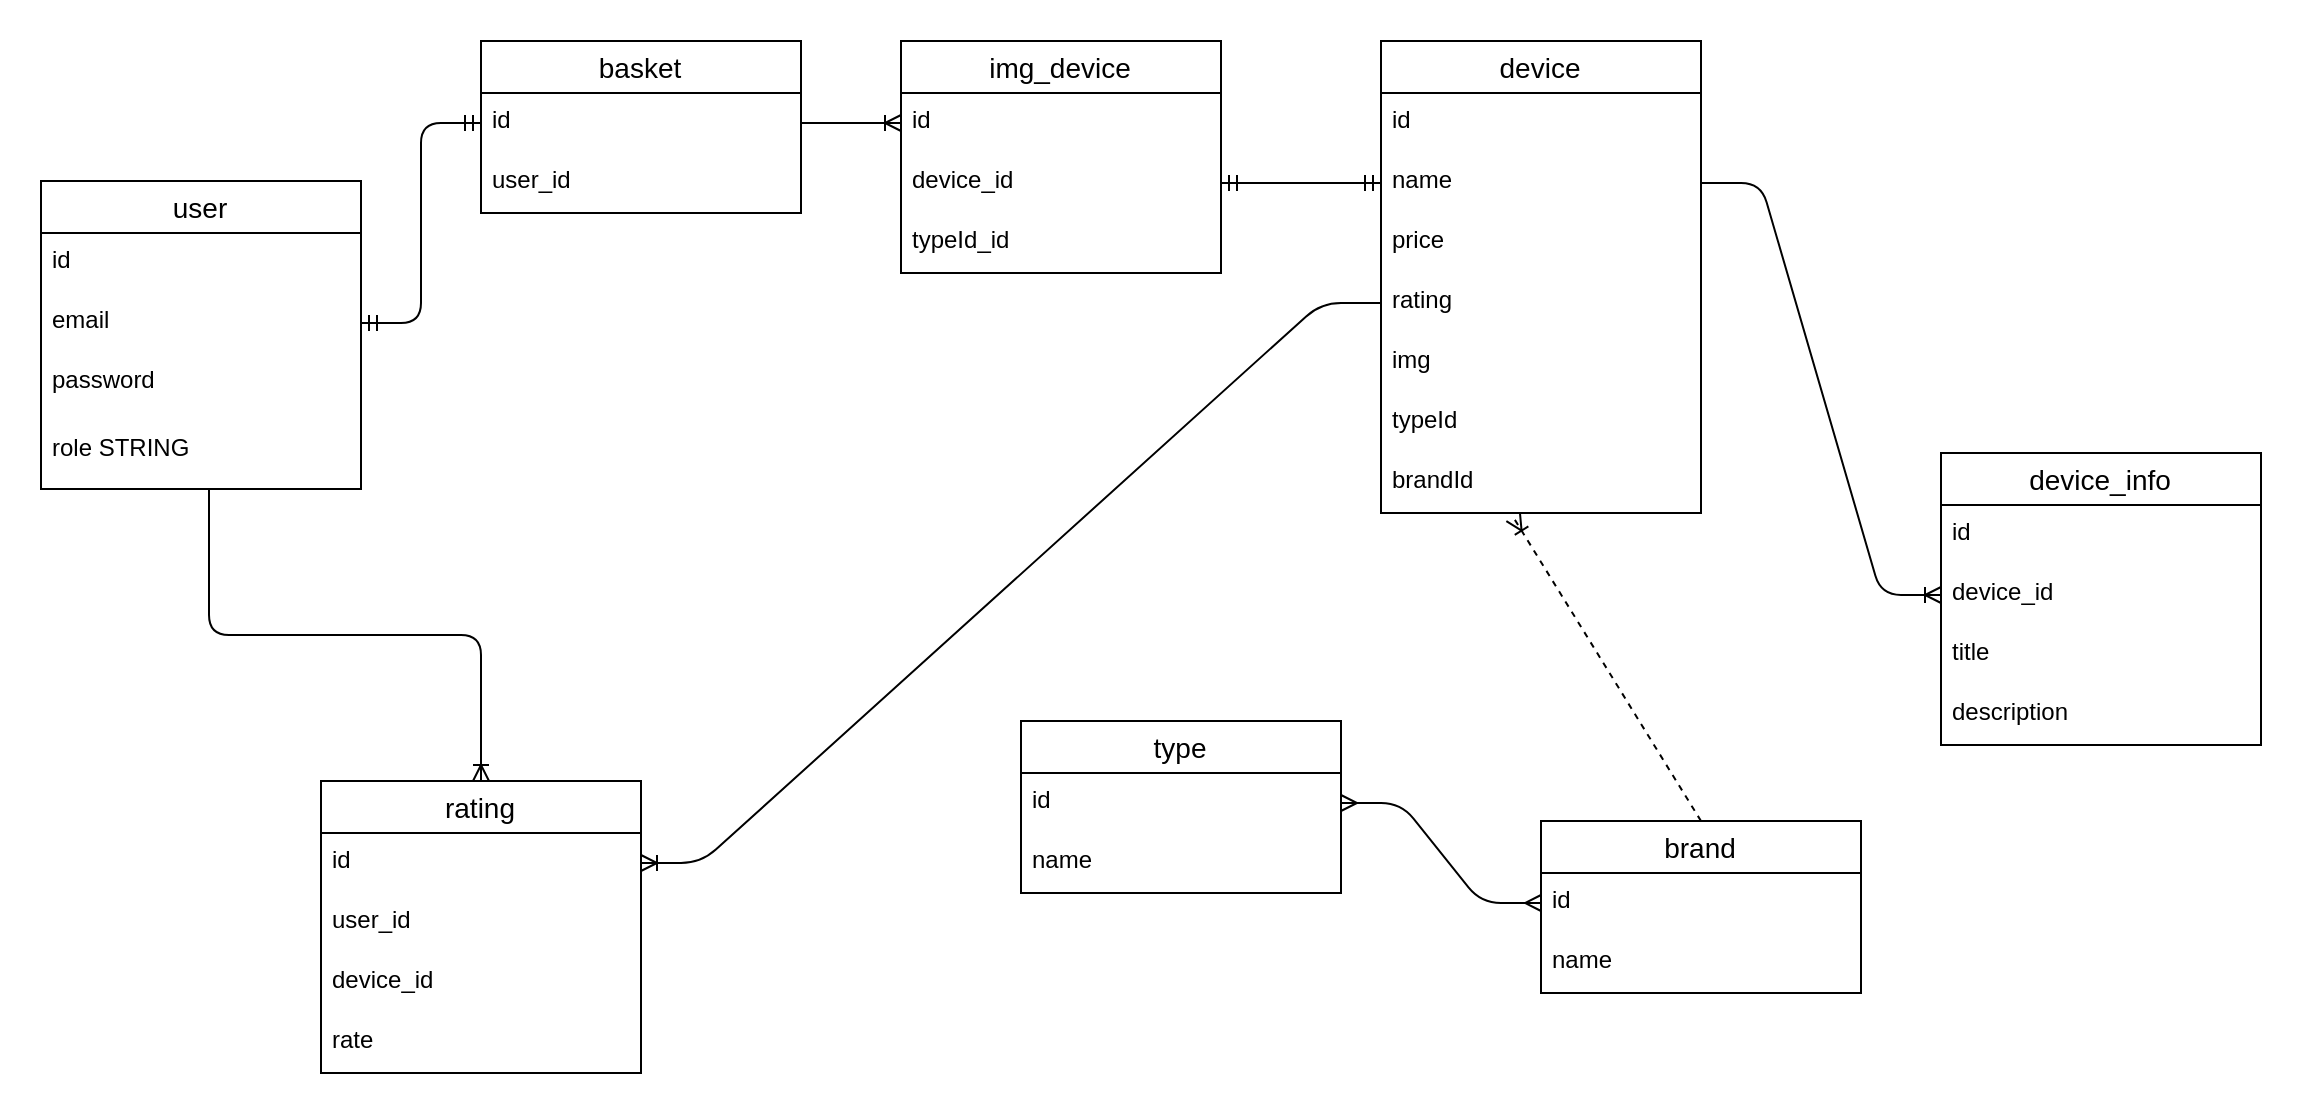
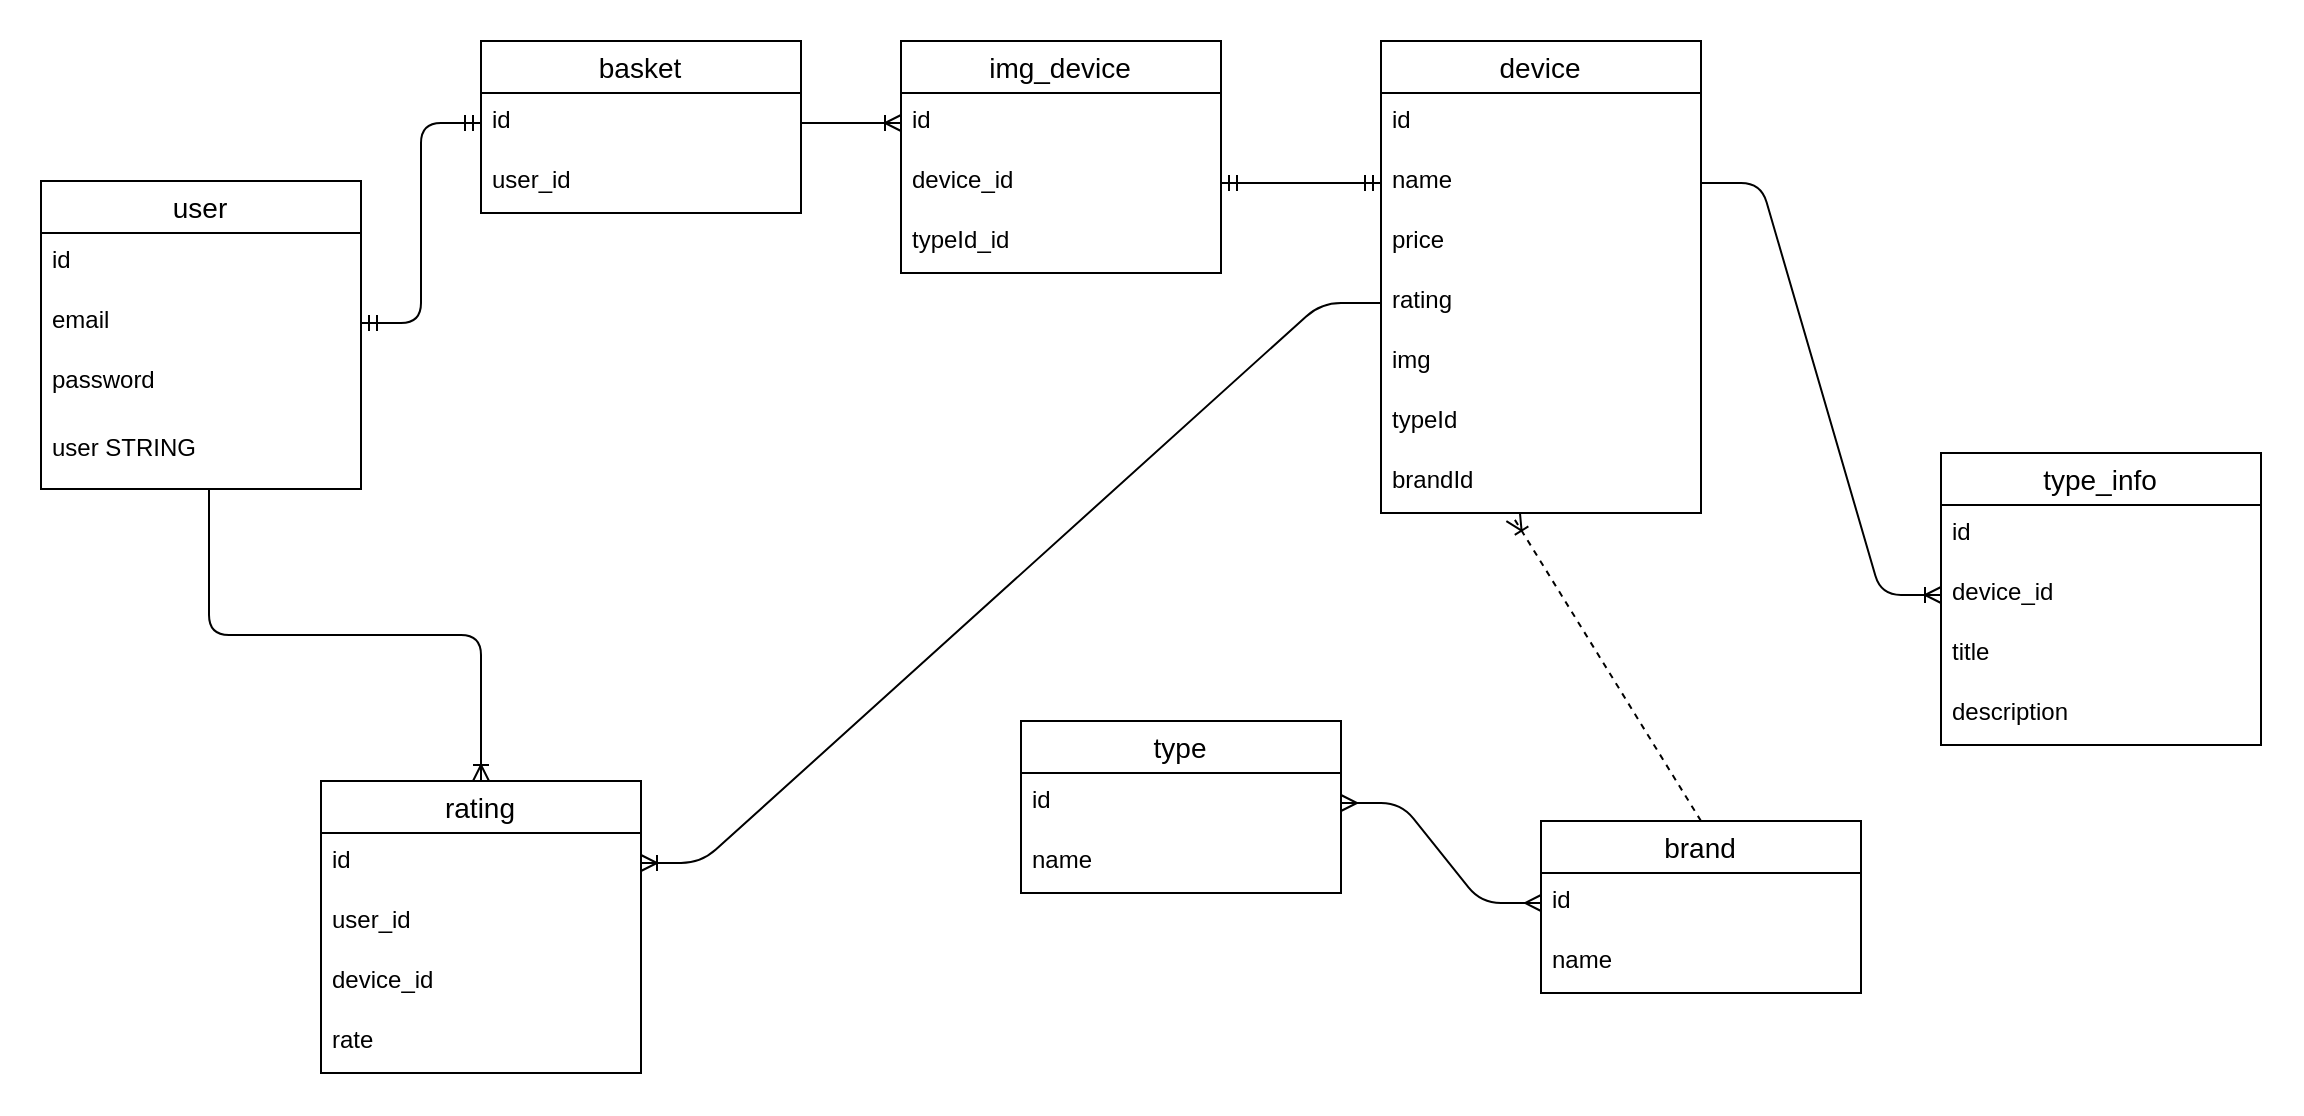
  <mxCell id="0" />
  <mxCell id="1" parent="0" />
  <mxCell id="2" value="user" style="swimlane;fontStyle=0;childLayout=stackLayout;horizontal=1;startSize=26;horizontalStack=0;resizeParent=1;resizeParentMax=0;resizeLast=0;collapsible=1;marginBottom=0;align=center;fontSize=14;" vertex="1" parent="1"><mxGeometry x="20" y="90" width="160" height="154" as="geometry" /></mxCell>
  <mxCell id="3" value="id " style="text;strokeColor=none;fillColor=none;spacingLeft=4;spacingRight=4;overflow=hidden;rotatable=0;points=[[0,0.5],[1,0.5]];portConstraint=eastwest;fontSize=12;" vertex="1" parent="2"><mxGeometry y="26" width="160" height="30" as="geometry" /></mxCell>
  <mxCell id="4" value="email" style="text;strokeColor=none;fillColor=none;spacingLeft=4;spacingRight=4;overflow=hidden;rotatable=0;points=[[0,0.5],[1,0.5]];portConstraint=eastwest;fontSize=12;" vertex="1" parent="2"><mxGeometry y="56" width="160" height="30" as="geometry" /></mxCell>
  <mxCell id="5" value="password" style="text;strokeColor=none;spacingLeft=4;spacingRight=4;overflow=hidden;rotatable=0;points=[[0,0.5],[1,0.5]];portConstraint=eastwest;fontSize=12;" vertex="1" parent="2"><mxGeometry y="86" width="160" height="34" as="geometry" /></mxCell>
- <mxCell id="6" value="role STRING" style="text;strokeColor=none;spacingLeft=4;spacingRight=4;overflow=hidden;rotatable=0;points=[[0,0.5],[1,0.5]];portConstraint=eastwest;fontSize=12;" vertex="1" parent="2"><mxGeometry y="120" width="160" height="34" as="geometry" /></mxCell>
+ <mxCell id="6" value="user STRING" style="text;strokeColor=none;spacingLeft=4;spacingRight=4;overflow=hidden;rotatable=0;points=[[0,0.5],[1,0.5]];portConstraint=eastwest;fontSize=12;" vertex="1" parent="2"><mxGeometry y="120" width="160" height="34" as="geometry" /></mxCell>
  <mxCell id="7" value="basket" style="swimlane;fontStyle=0;childLayout=stackLayout;horizontal=1;startSize=26;horizontalStack=0;resizeParent=1;resizeParentMax=0;resizeLast=0;collapsible=1;marginBottom=0;align=center;fontSize=14;" vertex="1" parent="1"><mxGeometry x="240" y="20" width="160" height="86" as="geometry" /></mxCell>
  <mxCell id="8" value="id " style="text;strokeColor=none;fillColor=none;spacingLeft=4;spacingRight=4;overflow=hidden;rotatable=0;points=[[0,0.5],[1,0.5]];portConstraint=eastwest;fontSize=12;" vertex="1" parent="7"><mxGeometry y="26" width="160" height="30" as="geometry" /></mxCell>
  <mxCell id="9" value="user_id" style="text;strokeColor=none;fillColor=none;spacingLeft=4;spacingRight=4;overflow=hidden;rotatable=0;points=[[0,0.5],[1,0.5]];portConstraint=eastwest;fontSize=12;" vertex="1" parent="7"><mxGeometry y="56" width="160" height="30" as="geometry" /></mxCell>
  <mxCell id="10" value="" style="edgeStyle=entityRelationEdgeStyle;fontSize=12;html=1;endArrow=ERmandOne;startArrow=ERmandOne;exitX=1;exitY=0.5;exitDx=0;exitDy=0;entryX=0;entryY=0.5;entryDx=0;entryDy=0;" edge="1" parent="1" source="4" target="8"><mxGeometry width="100" height="100" relative="1" as="geometry"><mxPoint x="360" y="450" as="sourcePoint" /><mxPoint x="460" y="350" as="targetPoint" /></mxGeometry></mxCell>
  <mxCell id="11" value="device" style="swimlane;fontStyle=0;childLayout=stackLayout;horizontal=1;startSize=26;horizontalStack=0;resizeParent=1;resizeParentMax=0;resizeLast=0;collapsible=1;marginBottom=0;align=center;fontSize=14;fillColor=none;" vertex="1" parent="1"><mxGeometry x="690" y="20" width="160" height="236" as="geometry" /></mxCell>
  <mxCell id="12" value="id" style="text;strokeColor=none;fillColor=none;spacingLeft=4;spacingRight=4;overflow=hidden;rotatable=0;points=[[0,0.5],[1,0.5]];portConstraint=eastwest;fontSize=12;" vertex="1" parent="11"><mxGeometry y="26" width="160" height="30" as="geometry" /></mxCell>
  <mxCell id="13" value="name" style="text;strokeColor=none;fillColor=none;spacingLeft=4;spacingRight=4;overflow=hidden;rotatable=0;points=[[0,0.5],[1,0.5]];portConstraint=eastwest;fontSize=12;" vertex="1" parent="11"><mxGeometry y="56" width="160" height="30" as="geometry" /></mxCell>
  <mxCell id="14" value="price" style="text;strokeColor=none;fillColor=none;spacingLeft=4;spacingRight=4;overflow=hidden;rotatable=0;points=[[0,0.5],[1,0.5]];portConstraint=eastwest;fontSize=12;" vertex="1" parent="11"><mxGeometry y="86" width="160" height="30" as="geometry" /></mxCell>
  <mxCell id="15" value="rating" style="text;strokeColor=none;fillColor=none;spacingLeft=4;spacingRight=4;overflow=hidden;rotatable=0;points=[[0,0.5],[1,0.5]];portConstraint=eastwest;fontSize=12;" vertex="1" parent="11"><mxGeometry y="116" width="160" height="30" as="geometry" /></mxCell>
  <mxCell id="16" value="img" style="text;strokeColor=none;fillColor=none;spacingLeft=4;spacingRight=4;overflow=hidden;rotatable=0;points=[[0,0.5],[1,0.5]];portConstraint=eastwest;fontSize=12;" vertex="1" parent="11"><mxGeometry y="146" width="160" height="30" as="geometry" /></mxCell>
  <mxCell id="17" value="typeId" style="text;strokeColor=none;fillColor=none;spacingLeft=4;spacingRight=4;overflow=hidden;rotatable=0;points=[[0,0.5],[1,0.5]];portConstraint=eastwest;fontSize=12;" vertex="1" parent="11"><mxGeometry y="176" width="160" height="30" as="geometry" /></mxCell>
  <mxCell id="18" value="brandId" style="text;strokeColor=none;fillColor=none;spacingLeft=4;spacingRight=4;overflow=hidden;rotatable=0;points=[[0,0.5],[1,0.5]];portConstraint=eastwest;fontSize=12;" vertex="1" parent="11"><mxGeometry y="206" width="160" height="30" as="geometry" /></mxCell>
  <mxCell id="19" value="type" style="swimlane;fontStyle=0;childLayout=stackLayout;horizontal=1;startSize=26;horizontalStack=0;resizeParent=1;resizeParentMax=0;resizeLast=0;collapsible=1;marginBottom=0;align=center;fontSize=14;fillColor=none;" vertex="1" parent="1"><mxGeometry x="510" y="360" width="160" height="86" as="geometry" /></mxCell>
  <mxCell id="20" value="id" style="text;strokeColor=none;fillColor=none;spacingLeft=4;spacingRight=4;overflow=hidden;rotatable=0;points=[[0,0.5],[1,0.5]];portConstraint=eastwest;fontSize=12;" vertex="1" parent="19"><mxGeometry y="26" width="160" height="30" as="geometry" /></mxCell>
  <mxCell id="21" value="name" style="text;strokeColor=none;fillColor=none;spacingLeft=4;spacingRight=4;overflow=hidden;rotatable=0;points=[[0,0.5],[1,0.5]];portConstraint=eastwest;fontSize=12;" vertex="1" parent="19"><mxGeometry y="56" width="160" height="30" as="geometry" /></mxCell>
  <mxCell id="22" value="brand" style="swimlane;fontStyle=0;childLayout=stackLayout;horizontal=1;startSize=26;horizontalStack=0;resizeParent=1;resizeParentMax=0;resizeLast=0;collapsible=1;marginBottom=0;align=center;fontSize=14;fillColor=none;" vertex="1" parent="1"><mxGeometry x="770" y="410" width="160" height="86" as="geometry" /></mxCell>
  <mxCell id="23" value="id" style="text;strokeColor=none;fillColor=none;spacingLeft=4;spacingRight=4;overflow=hidden;rotatable=0;points=[[0,0.5],[1,0.5]];portConstraint=eastwest;fontSize=12;" vertex="1" parent="22"><mxGeometry y="26" width="160" height="30" as="geometry" /></mxCell>
  <mxCell id="24" value="name" style="text;strokeColor=none;fillColor=none;spacingLeft=4;spacingRight=4;overflow=hidden;rotatable=0;points=[[0,0.5],[1,0.5]];portConstraint=eastwest;fontSize=12;" vertex="1" parent="22"><mxGeometry y="56" width="160" height="30" as="geometry" /></mxCell>
  <mxCell id="25" value="" style="fontSize=12;html=1;endArrow=ERoneToMany;exitX=0.5;exitY=0;exitDx=0;exitDy=0;entryX=0.413;entryY=1.067;entryDx=0;entryDy=0;entryPerimeter=0;dashed=1;" edge="1" parent="1" source="22" target="18"><mxGeometry width="100" height="100" relative="1" as="geometry"><mxPoint x="360" y="450" as="sourcePoint" /><mxPoint x="480" y="285" as="targetPoint" /></mxGeometry></mxCell>
  <mxCell id="26" value="" style="edgeStyle=entityRelationEdgeStyle;fontSize=12;html=1;endArrow=ERmany;startArrow=ERmany;entryX=0;entryY=0.5;entryDx=0;entryDy=0;exitX=1;exitY=0.5;exitDx=0;exitDy=0;" edge="1" parent="1" source="20" target="23"><mxGeometry width="100" height="100" relative="1" as="geometry"><mxPoint x="360" y="450" as="sourcePoint" /><mxPoint x="460" y="350" as="targetPoint" /></mxGeometry></mxCell>
- <mxCell id="27" value="device_info" style="swimlane;fontStyle=0;childLayout=stackLayout;horizontal=1;startSize=26;horizontalStack=0;resizeParent=1;resizeParentMax=0;resizeLast=0;collapsible=1;marginBottom=0;align=center;fontSize=14;fillColor=none;" vertex="1" parent="1"><mxGeometry x="970" y="226" width="160" height="146" as="geometry" /></mxCell>
+ <mxCell id="27" value="type_info" style="swimlane;fontStyle=0;childLayout=stackLayout;horizontal=1;startSize=26;horizontalStack=0;resizeParent=1;resizeParentMax=0;resizeLast=0;collapsible=1;marginBottom=0;align=center;fontSize=14;fillColor=none;" vertex="1" parent="1"><mxGeometry x="970" y="226" width="160" height="146" as="geometry" /></mxCell>
  <mxCell id="28" value="id" style="text;strokeColor=none;fillColor=none;spacingLeft=4;spacingRight=4;overflow=hidden;rotatable=0;points=[[0,0.5],[1,0.5]];portConstraint=eastwest;fontSize=12;" vertex="1" parent="27"><mxGeometry y="26" width="160" height="30" as="geometry" /></mxCell>
  <mxCell id="29" value="device_id" style="text;strokeColor=none;fillColor=none;spacingLeft=4;spacingRight=4;overflow=hidden;rotatable=0;points=[[0,0.5],[1,0.5]];portConstraint=eastwest;fontSize=12;" vertex="1" parent="27"><mxGeometry y="56" width="160" height="30" as="geometry" /></mxCell>
  <mxCell id="30" value="title" style="text;strokeColor=none;fillColor=none;spacingLeft=4;spacingRight=4;overflow=hidden;rotatable=0;points=[[0,0.5],[1,0.5]];portConstraint=eastwest;fontSize=12;" vertex="1" parent="27"><mxGeometry y="86" width="160" height="30" as="geometry" /></mxCell>
  <mxCell id="31" value="description" style="text;strokeColor=none;fillColor=none;spacingLeft=4;spacingRight=4;overflow=hidden;rotatable=0;points=[[0,0.5],[1,0.5]];portConstraint=eastwest;fontSize=12;" vertex="1" parent="27"><mxGeometry y="116" width="160" height="30" as="geometry" /></mxCell>
  <mxCell id="32" value="" style="edgeStyle=entityRelationEdgeStyle;fontSize=12;html=1;endArrow=ERoneToMany;entryX=0;entryY=0.5;entryDx=0;entryDy=0;" edge="1" parent="1" source="13" target="29"><mxGeometry width="100" height="100" relative="1" as="geometry"><mxPoint x="630" y="150" as="sourcePoint" /><mxPoint x="730" y="50" as="targetPoint" /></mxGeometry></mxCell>
  <mxCell id="33" value="img_device" style="swimlane;fontStyle=0;childLayout=stackLayout;horizontal=1;startSize=26;horizontalStack=0;resizeParent=1;resizeParentMax=0;resizeLast=0;collapsible=1;marginBottom=0;align=center;fontSize=14;fillColor=none;" vertex="1" parent="1"><mxGeometry x="450" y="20" width="160" height="116" as="geometry" /></mxCell>
  <mxCell id="34" value="id" style="text;strokeColor=none;fillColor=none;spacingLeft=4;spacingRight=4;overflow=hidden;rotatable=0;points=[[0,0.5],[1,0.5]];portConstraint=eastwest;fontSize=12;" vertex="1" parent="33"><mxGeometry y="26" width="160" height="30" as="geometry" /></mxCell>
  <mxCell id="35" value="device_id" style="text;strokeColor=none;fillColor=none;spacingLeft=4;spacingRight=4;overflow=hidden;rotatable=0;points=[[0,0.5],[1,0.5]];portConstraint=eastwest;fontSize=12;" vertex="1" parent="33"><mxGeometry y="56" width="160" height="30" as="geometry" /></mxCell>
  <mxCell id="36" value="typeId_id" style="text;strokeColor=none;fillColor=none;spacingLeft=4;spacingRight=4;overflow=hidden;rotatable=0;points=[[0,0.5],[1,0.5]];portConstraint=eastwest;fontSize=12;" vertex="1" parent="33"><mxGeometry y="86" width="160" height="30" as="geometry" /></mxCell>
  <mxCell id="37" value="" style="edgeStyle=entityRelationEdgeStyle;fontSize=12;html=1;endArrow=ERoneToMany;exitX=1;exitY=0.5;exitDx=0;exitDy=0;entryX=0;entryY=0.5;entryDx=0;entryDy=0;" edge="1" parent="1" source="8" target="34"><mxGeometry width="100" height="100" relative="1" as="geometry"><mxPoint x="390" y="150" as="sourcePoint" /><mxPoint x="490" y="50" as="targetPoint" /></mxGeometry></mxCell>
  <mxCell id="38" value="" style="edgeStyle=entityRelationEdgeStyle;fontSize=12;html=1;endArrow=ERmandOne;startArrow=ERmandOne;entryX=0;entryY=0.5;entryDx=0;entryDy=0;exitX=1;exitY=0.5;exitDx=0;exitDy=0;" edge="1" parent="1" source="35" target="13"><mxGeometry width="100" height="100" relative="1" as="geometry"><mxPoint x="620" y="180" as="sourcePoint" /><mxPoint x="720" y="80" as="targetPoint" /></mxGeometry></mxCell>
  <mxCell id="39" value="rating" style="swimlane;fontStyle=0;childLayout=stackLayout;horizontal=1;startSize=26;horizontalStack=0;resizeParent=1;resizeParentMax=0;resizeLast=0;collapsible=1;marginBottom=0;align=center;fontSize=14;fillColor=none;" vertex="1" parent="1"><mxGeometry x="160" y="390" width="160" height="146" as="geometry" /></mxCell>
  <mxCell id="40" value="id" style="text;strokeColor=none;fillColor=none;spacingLeft=4;spacingRight=4;overflow=hidden;rotatable=0;points=[[0,0.5],[1,0.5]];portConstraint=eastwest;fontSize=12;" vertex="1" parent="39"><mxGeometry y="26" width="160" height="30" as="geometry" /></mxCell>
  <mxCell id="41" value="user_id" style="text;strokeColor=none;fillColor=none;spacingLeft=4;spacingRight=4;overflow=hidden;rotatable=0;points=[[0,0.5],[1,0.5]];portConstraint=eastwest;fontSize=12;" vertex="1" parent="39"><mxGeometry y="56" width="160" height="30" as="geometry" /></mxCell>
  <mxCell id="42" value="device_id" style="text;strokeColor=none;fillColor=none;spacingLeft=4;spacingRight=4;overflow=hidden;rotatable=0;points=[[0,0.5],[1,0.5]];portConstraint=eastwest;fontSize=12;" vertex="1" parent="39"><mxGeometry y="86" width="160" height="30" as="geometry" /></mxCell>
  <mxCell id="43" value="rate" style="text;strokeColor=none;fillColor=none;spacingLeft=4;spacingRight=4;overflow=hidden;rotatable=0;points=[[0,0.5],[1,0.5]];portConstraint=eastwest;fontSize=12;" vertex="1" parent="39"><mxGeometry y="116" width="160" height="30" as="geometry" /></mxCell>
  <mxCell id="44" value="" style="edgeStyle=orthogonalEdgeStyle;fontSize=12;html=1;endArrow=ERoneToMany;exitX=0.525;exitY=1;exitDx=0;exitDy=0;exitPerimeter=0;entryX=0.5;entryY=0;entryDx=0;entryDy=0;" edge="1" parent="1" source="6" target="39"><mxGeometry width="100" height="100" relative="1" as="geometry"><mxPoint x="280" y="310" as="sourcePoint" /><mxPoint x="380" y="210" as="targetPoint" /></mxGeometry></mxCell>
  <mxCell id="45" value="" style="edgeStyle=entityRelationEdgeStyle;fontSize=12;html=1;endArrow=ERoneToMany;exitX=0;exitY=0.5;exitDx=0;exitDy=0;entryX=1;entryY=0.5;entryDx=0;entryDy=0;" edge="1" parent="1" source="15" target="40"><mxGeometry width="100" height="100" relative="1" as="geometry"><mxPoint x="510" y="290" as="sourcePoint" /><mxPoint x="410" y="380" as="targetPoint" /></mxGeometry></mxCell>
